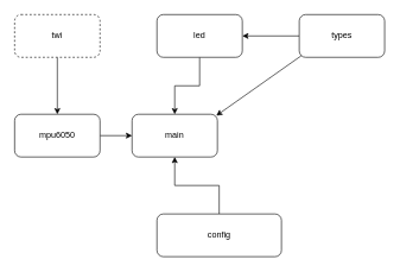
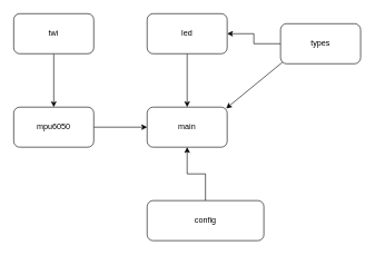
  <mxCell id="0" />
  <mxCell id="1" parent="0" />
- <mxCell id="2" value="main" style="rounded=1;whiteSpace=wrap;html=1;" parent="1" vertex="1"><mxGeometry x="185" y="160" width="120" height="60" as="geometry" /></mxCell>
+ <mxCell id="2" value="main" style="rounded=1;whiteSpace=wrap;html=1;" parent="1" vertex="1"><mxGeometry x="220" y="160" width="120" height="60" as="geometry" /></mxCell>
  <mxCell id="3" value="" style="edgeStyle=orthogonalEdgeStyle;rounded=0;orthogonalLoop=1;jettySize=auto;html=1;" parent="1" source="4" target="2" edge="1"><mxGeometry relative="1" as="geometry" /></mxCell>
  <mxCell id="4" value="config" style="rounded=1;whiteSpace=wrap;html=1;" parent="1" vertex="1"><mxGeometry x="220" y="300" width="175" height="60" as="geometry" /></mxCell>
  <mxCell id="5" value="" style="edgeStyle=orthogonalEdgeStyle;rounded=0;orthogonalLoop=1;jettySize=auto;html=1;" parent="1" source="6" target="2" edge="1"><mxGeometry relative="1" as="geometry" /></mxCell>
  <mxCell id="6" value="mpu6050" style="rounded=1;whiteSpace=wrap;html=1;" parent="1" vertex="1"><mxGeometry x="20" y="160" width="120" height="60" as="geometry" /></mxCell>
  <mxCell id="7" value="" style="edgeStyle=orthogonalEdgeStyle;rounded=0;orthogonalLoop=1;jettySize=auto;html=1;" parent="1" source="8" target="6" edge="1"><mxGeometry relative="1" as="geometry" /></mxCell>
- <mxCell id="8" value="twi" style="rounded=1;whiteSpace=wrap;html=1;dashed=1;" parent="1" vertex="1"><mxGeometry x="20" y="20" width="120" height="60" as="geometry" /></mxCell>
+ <mxCell id="8" value="twi" style="rounded=1;whiteSpace=wrap;html=1;" parent="1" vertex="1"><mxGeometry x="20" y="20" width="120" height="60" as="geometry" /></mxCell>
  <mxCell id="9" value="" style="edgeStyle=orthogonalEdgeStyle;rounded=0;orthogonalLoop=1;jettySize=auto;html=1;" parent="1" source="10" target="12" edge="1"><mxGeometry relative="1" as="geometry" /></mxCell>
- <mxCell id="10" value="types" style="rounded=1;whiteSpace=wrap;html=1;" parent="1" vertex="1"><mxGeometry x="420" y="20" width="120" height="60" as="geometry" /></mxCell>
+ <mxCell id="10" value="types" style="rounded=1;whiteSpace=wrap;html=1;" parent="1" vertex="1"><mxGeometry x="420" y="35" width="120" height="60" as="geometry" /></mxCell>
  <mxCell id="11" value="" style="edgeStyle=orthogonalEdgeStyle;rounded=0;orthogonalLoop=1;jettySize=auto;html=1;" parent="1" source="12" target="2" edge="1"><mxGeometry relative="1" as="geometry" /></mxCell>
  <mxCell id="12" value="led" style="rounded=1;whiteSpace=wrap;html=1;" parent="1" vertex="1"><mxGeometry x="220" y="20" width="120" height="60" as="geometry" /></mxCell>
  <mxCell id="13" value="" style="endArrow=classic;html=1;exitX=0.024;exitY=0.963;exitDx=0;exitDy=0;entryX=0.987;entryY=0.032;entryDx=0;entryDy=0;entryPerimeter=0;exitPerimeter=0;" edge="1" parent="1" source="10" target="2"><mxGeometry width="50" height="50" relative="1" as="geometry"><mxPoint x="350" y="70" as="sourcePoint" /><mxPoint x="400" y="20" as="targetPoint" /></mxGeometry></mxCell>
